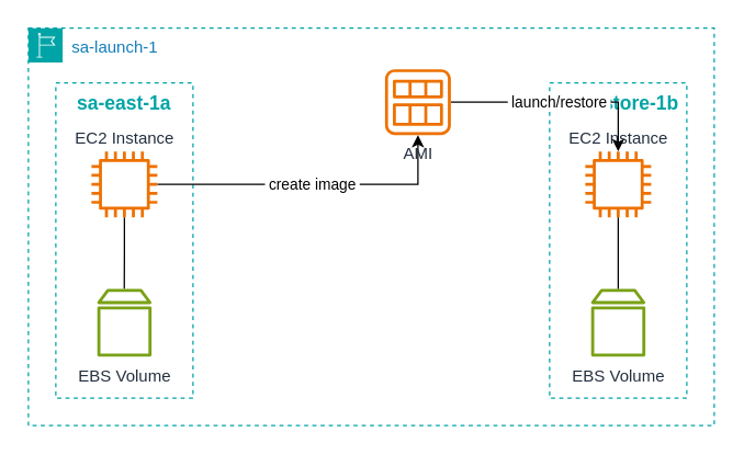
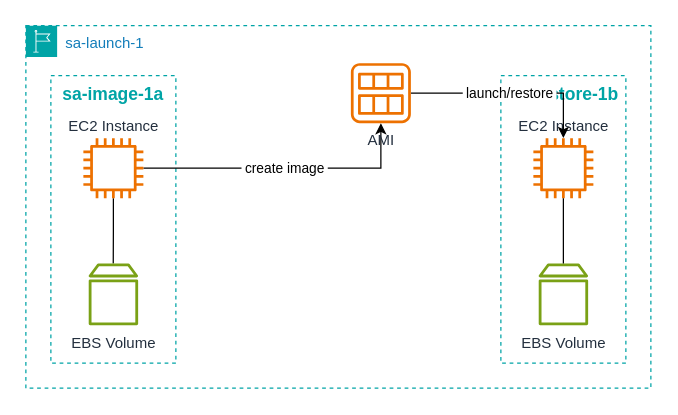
  <mxCell id="0" />
  <mxCell id="1" parent="0" />
  <mxCell id="2" value="sa-launch-1" style="points=[[0,0],[0.25,0],[0.5,0],[0.75,0],[1,0],[1,0.25],[1,0.5],[1,0.75],[1,1],[0.75,1],[0.5,1],[0.25,1],[0,1],[0,0.75],[0,0.5],[0,0.25]];outlineConnect=0;gradientColor=none;html=1;whiteSpace=wrap;fontSize=12;fontStyle=0;container=1;pointerEvents=0;collapsible=0;recursiveResize=0;shape=mxgraph.aws4.group;grIcon=mxgraph.aws4.group_region;strokeColor=#00A4A6;fillColor=none;verticalAlign=top;align=left;spacingLeft=30;fontColor=#147EBA;dashed=1;" vertex="1" parent="1"><mxGeometry x="20" y="20" width="500" height="290" as="geometry" /></mxCell>
- <mxCell id="3" value="sa-east-1a" style="rounded=0;whiteSpace=wrap;html=1;dashed=1;fillColor=none;strokeColor=#00A4A6;labelPosition=center;verticalLabelPosition=middle;align=center;verticalAlign=top;fontStyle=1;fontColor=#00A4A6;fontSize=14;" vertex="1" parent="2"><mxGeometry x="20" y="40" width="100" height="230" as="geometry" /></mxCell>
+ <mxCell id="3" value="sa-image-1a" style="rounded=0;whiteSpace=wrap;html=1;dashed=1;fillColor=none;strokeColor=#00A4A6;labelPosition=center;verticalLabelPosition=middle;align=center;verticalAlign=top;fontStyle=1;fontColor=#00A4A6;fontSize=14;" vertex="1" parent="2"><mxGeometry x="20" y="40" width="100" height="230" as="geometry" /></mxCell>
  <mxCell id="4" style="edgeStyle=orthogonalEdgeStyle;rounded=0;orthogonalLoop=1;jettySize=auto;html=1;endArrow=none;endFill=0;" edge="1" parent="2" source="6" target="7"><mxGeometry relative="1" as="geometry" /></mxCell>
  <mxCell id="5" value="&amp;nbsp;create image&amp;nbsp;" style="edgeStyle=orthogonalEdgeStyle;rounded=0;orthogonalLoop=1;jettySize=auto;html=1;" edge="1" parent="2" source="6" target="13"><mxGeometry relative="1" as="geometry" /></mxCell>
  <mxCell id="6" value="EC2 Instance" style="sketch=0;outlineConnect=0;fontColor=#232F3E;gradientColor=none;fillColor=#ED7100;strokeColor=none;dashed=0;verticalLabelPosition=top;verticalAlign=bottom;align=center;html=1;fontSize=12;fontStyle=0;aspect=fixed;pointerEvents=1;shape=mxgraph.aws4.instance2;labelPosition=center;" vertex="1" parent="2"><mxGeometry x="46" y="90" width="48" height="48" as="geometry" /></mxCell>
  <mxCell id="7" value="EBS Volume" style="sketch=0;outlineConnect=0;fontColor=#232F3E;gradientColor=none;fillColor=#7AA116;strokeColor=none;dashed=0;verticalLabelPosition=bottom;verticalAlign=top;align=center;html=1;fontSize=12;fontStyle=0;aspect=fixed;pointerEvents=1;shape=mxgraph.aws4.volume;" vertex="1" parent="2"><mxGeometry x="50.13" y="190" width="39.74" height="50" as="geometry" /></mxCell>
  <mxCell id="8" value="sa-restore-1b" style="rounded=0;whiteSpace=wrap;html=1;dashed=1;fillColor=none;strokeColor=#00A4A6;labelPosition=center;verticalLabelPosition=middle;align=center;verticalAlign=top;fontStyle=1;fontColor=#00A4A6;fontSize=14;" vertex="1" parent="2"><mxGeometry x="380" y="40" width="100" height="230" as="geometry" /></mxCell>
  <mxCell id="9" value="EC2 Instance" style="sketch=0;outlineConnect=0;fontColor=#232F3E;gradientColor=none;fillColor=#ED7100;strokeColor=none;dashed=0;verticalLabelPosition=top;verticalAlign=bottom;align=center;html=1;fontSize=12;fontStyle=0;aspect=fixed;pointerEvents=1;shape=mxgraph.aws4.instance2;labelPosition=center;" vertex="1" parent="2"><mxGeometry x="406" y="90" width="48" height="48" as="geometry" /></mxCell>
  <mxCell id="10" value="EBS Volume" style="sketch=0;outlineConnect=0;fontColor=#232F3E;gradientColor=none;fillColor=#7AA116;strokeColor=none;dashed=0;verticalLabelPosition=bottom;verticalAlign=top;align=center;html=1;fontSize=12;fontStyle=0;aspect=fixed;pointerEvents=1;shape=mxgraph.aws4.volume;" vertex="1" parent="2"><mxGeometry x="410.13" y="190" width="39.74" height="50" as="geometry" /></mxCell>
  <mxCell id="11" style="edgeStyle=orthogonalEdgeStyle;rounded=0;orthogonalLoop=1;jettySize=auto;html=1;endArrow=none;endFill=0;" edge="1" parent="2" source="9" target="10"><mxGeometry relative="1" as="geometry" /></mxCell>
  <mxCell id="12" value="&amp;nbsp;launch/restore&amp;nbsp;" style="edgeStyle=orthogonalEdgeStyle;rounded=0;orthogonalLoop=1;jettySize=auto;html=1;" edge="1" parent="2" source="13" target="9"><mxGeometry relative="1" as="geometry" /></mxCell>
  <mxCell id="13" value="AMI" style="sketch=0;outlineConnect=0;fontColor=#232F3E;gradientColor=none;fillColor=#ED7100;strokeColor=none;dashed=0;verticalLabelPosition=bottom;verticalAlign=top;align=center;html=1;fontSize=12;fontStyle=0;aspect=fixed;pointerEvents=1;shape=mxgraph.aws4.ami;" vertex="1" parent="2"><mxGeometry x="260" y="30" width="48" height="48" as="geometry" /></mxCell>
